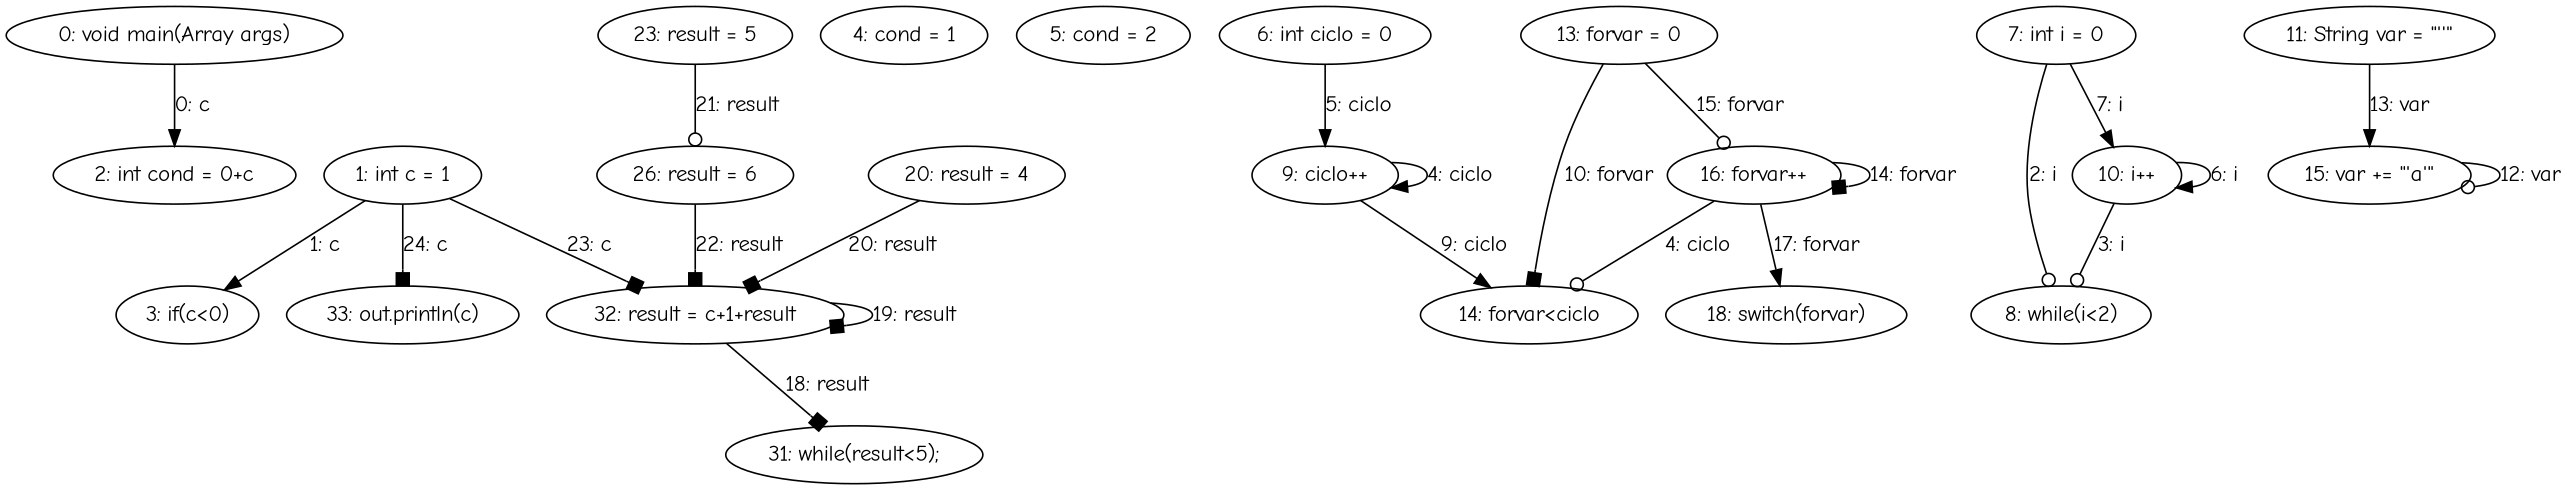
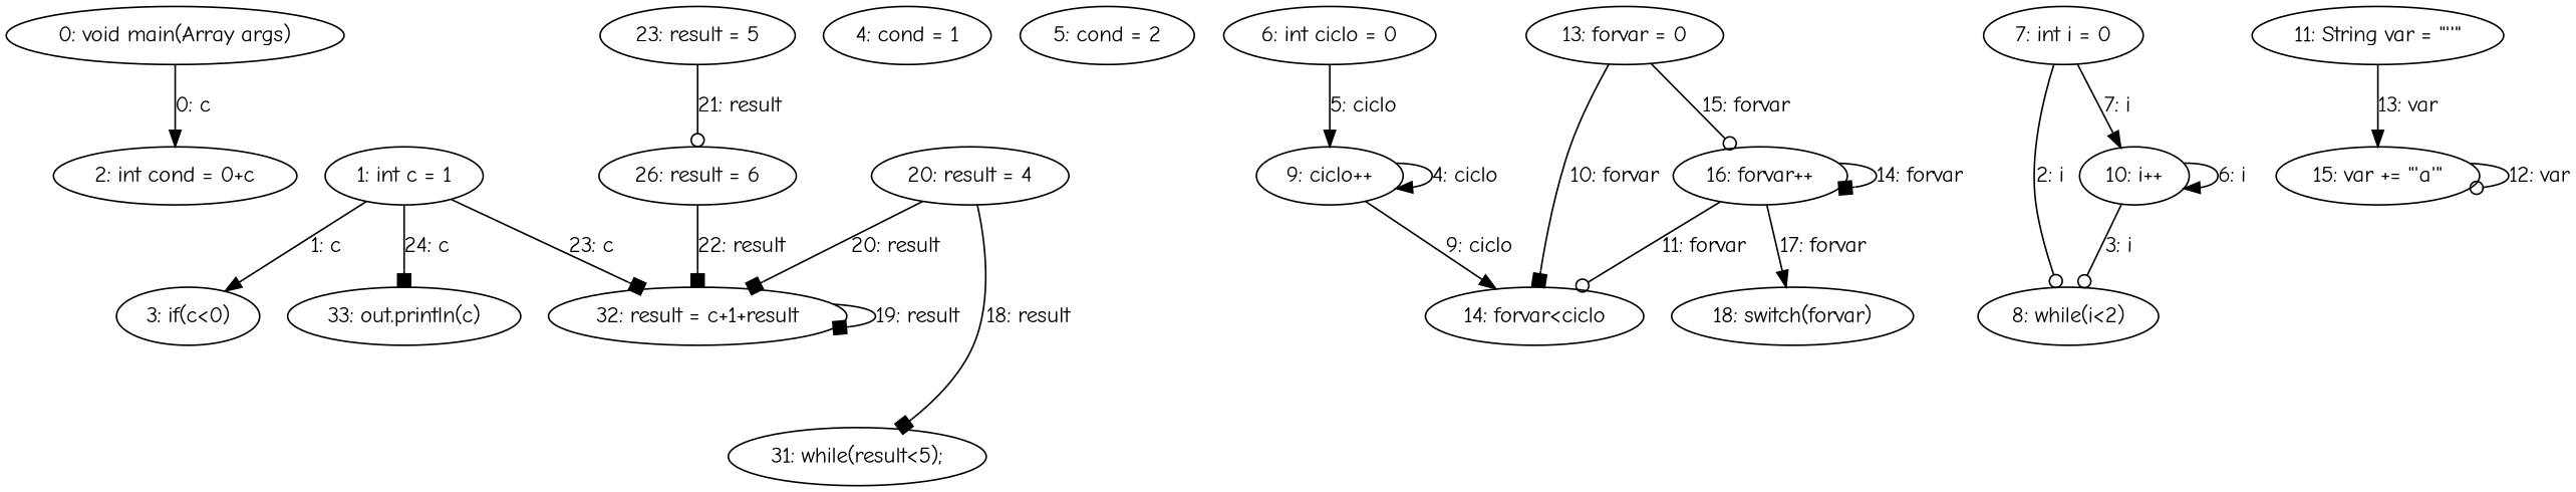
  digraph {
    fontname="Comic Neue"
    node [fontname="Comic Neue"]
    edge [arrowhead=normal fontname="Comic Neue"]
    n1 [label="0: void main(Array args)"]
    n2 [label="2: int cond = 0+c"]
    n3 [label="1: int c = 1"]
    n4 [label="3: if(c<0)"]
    n5 [label="32: result = c+1+result"]
    n6 [label="33: out.println(c)"]
    n7 [label="31: while(result<5);"]
    n8 [label="4: cond = 1"]
    n9 [label="5: cond = 2"]
    n10 [label="6: int ciclo = 0"]
    n11 [label="9: ciclo++"]
    n12 [label="14: forvar<ciclo"]
    n13 [label="7: int i = 0"]
    n14 [label="8: while(i<2)"]
    n15 [label="10: i++"]
    n16 [label="11: String var = \"''\""]
    n17 [label="15: var += \"'a'\""]
    n18 [label="13: forvar = 0"]
    n19 [label="16: forvar++"]
    n20 [label="18: switch(forvar)"]
    n21 [label="20: result = 4"]
    n22 [label="23: result = 5"]
    n23 [label="26: result = 6"]
    n1 -> n2 [label="0: c"]
    n3 -> n4 [label="1: c"]
    n3 -> n5 [arrowhead=box label="23: c"]
    n3 -> n6 [arrowhead=box label="24: c"]
    n5 -> n5 [arrowhead=box label="19: result"]
-   n5 -> n7 [arrowhead=box label="18: result"]
+   n21 -> n7 [arrowhead=box label="18: result"]
    n10 -> n11 [label="5: ciclo"]
    n11 -> n11 [label="4: ciclo"]
    n11 -> n12 [label="9: ciclo"]
    n13 -> n14 [arrowhead=odot label="2: i"]
    n13 -> n15 [label="7: i"]
    n15 -> n14 [arrowhead=odot label="3: i"]
    n15 -> n15 [label="6: i"]
    n16 -> n17 [label="13: var"]
    n17 -> n17 [arrowhead=odot label="12: var"]
    n18 -> n12 [arrowhead=box label="10: forvar"]
    n18 -> n19 [arrowhead=odot label="15: forvar"]
-   n19 -> n12 [arrowhead=odot label="4: ciclo"]
+   n19 -> n12 [arrowhead=odot label="11: forvar"]
    n19 -> n19 [arrowhead=box label="14: forvar"]
    n19 -> n20 [label="17: forvar"]
    n21 -> n5 [arrowhead=box label="20: result"]
    n22 -> n23 [arrowhead=odot label="21: result"]
    n23 -> n5 [arrowhead=box label="22: result"]
  }
